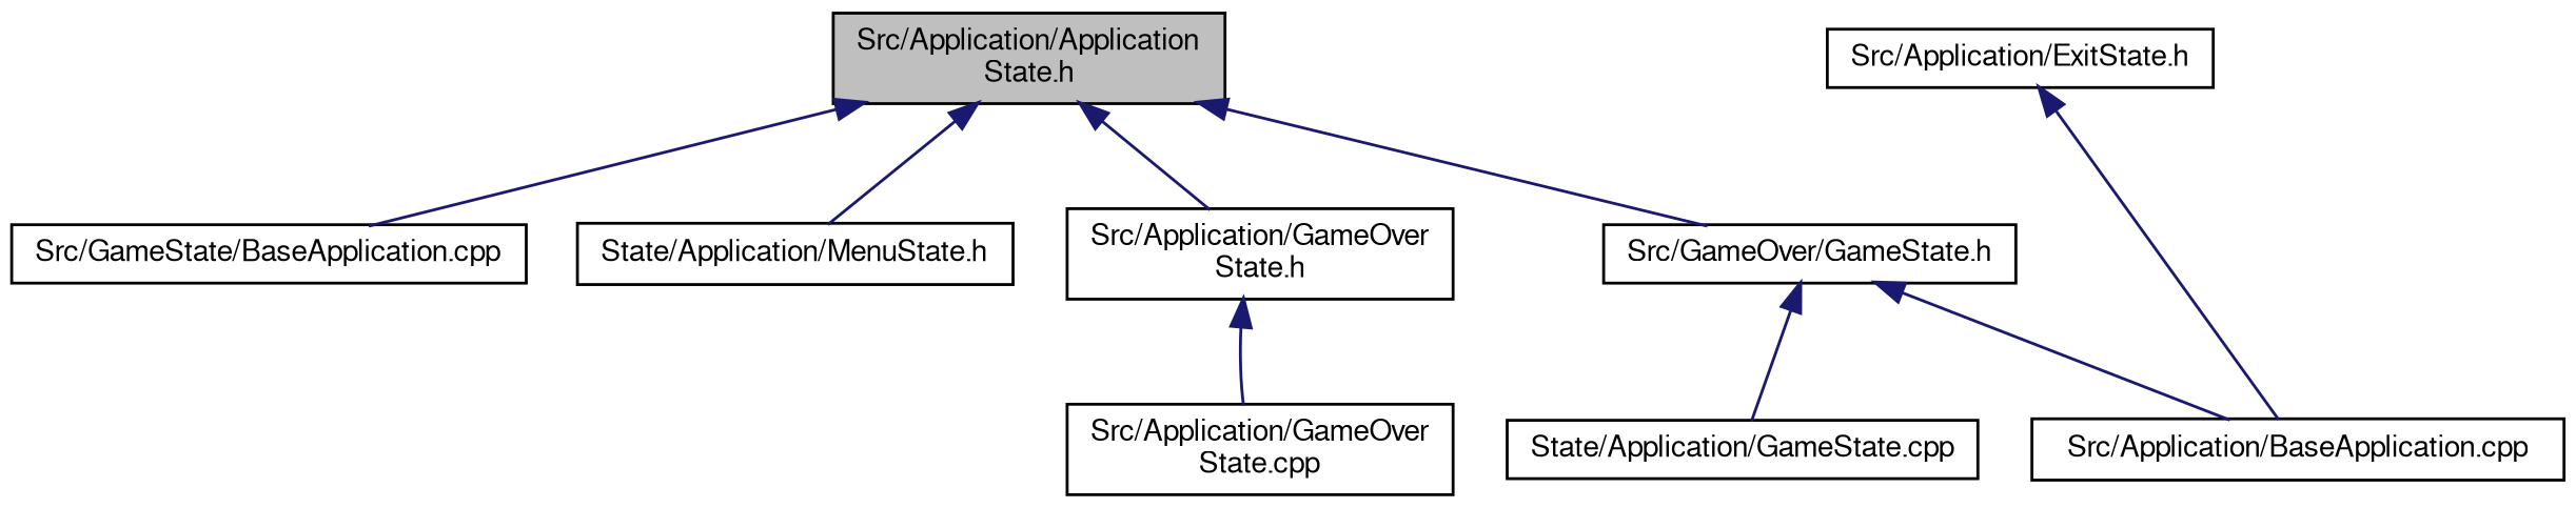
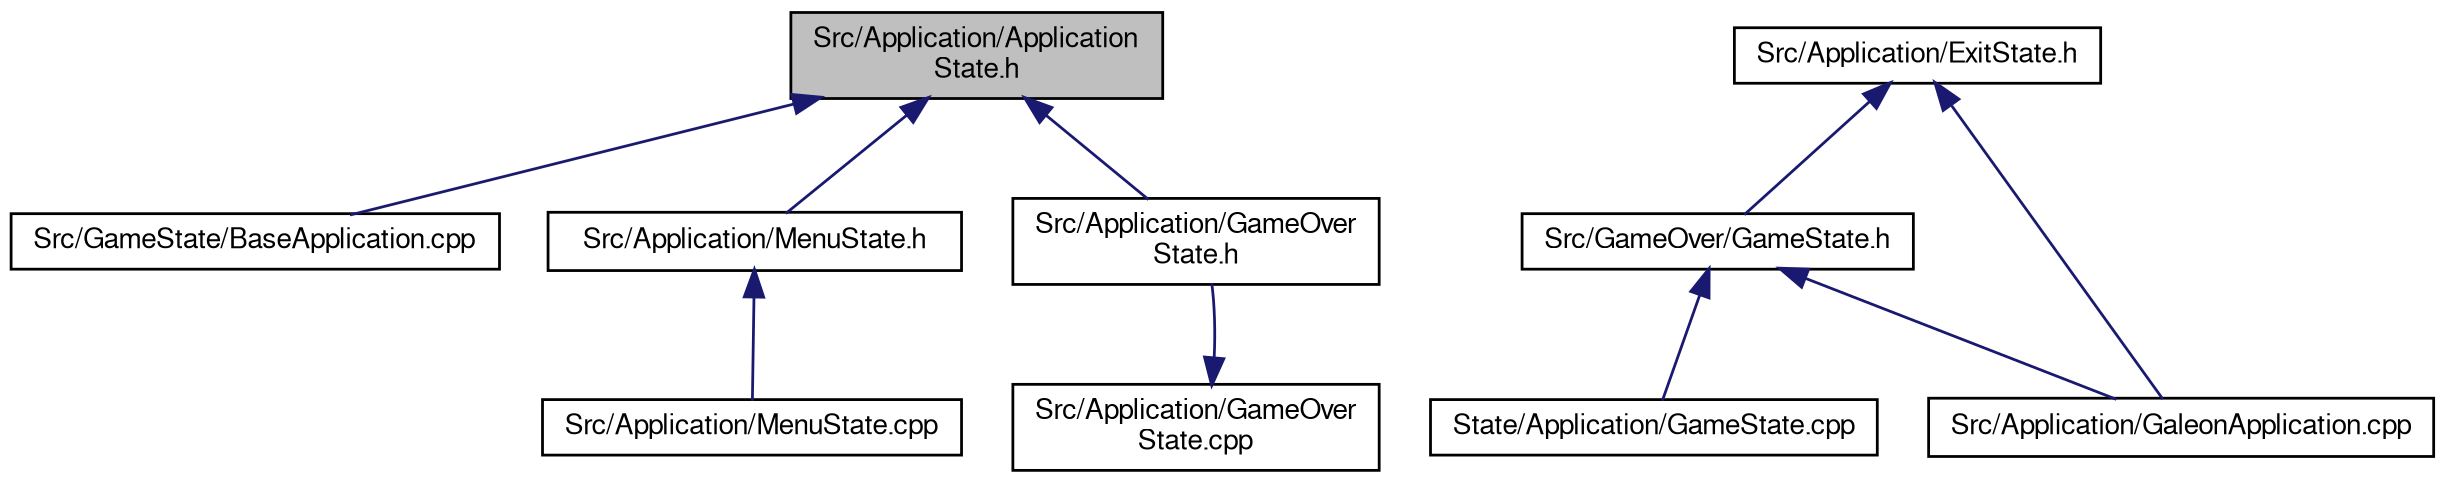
  digraph {
    node [color=black fillcolor=white fontname=FreeSans fontsize=10 shape=record style=filled]
    edge [color=midnightblue dir=back fontname=FreeSans fontsize=10 labelfontname=FreeSans labelfontsize=10 style=solid]
    n1 [fillcolor=grey75 fontcolor=black height=0.2 label="Src/Application/Application\lState.h" width=0.4]
    n2 [height=0.2 label="Src/GameState/BaseApplication.cpp" width=0.4]
-   n3 [height=0.2 label="State/Application/MenuState.h" width=0.4]
+   n3 [height=0.2 label="Src/Application/MenuState.h" width=0.4]
    n4 [height=0.2 label="Src/GameOver/GameState.h" width=0.4]
    n5 [height=0.2 label="Src/Application/GameOver\lState.h" width=0.4]
    n6 [height=0.2 label="Src/Application/ExitState.h" width=0.4]
-   n7 [height=0.2 label="Src/Application/BaseApplication.cpp" width=0.4]
+   n7 [height=0.2 label="Src/Application/GaleonApplication.cpp" width=0.4]
+   n8 [height=0.2 label="Src/Application/MenuState.cpp" width=0.4]
    n9 [height=0.2 label="State/Application/GameState.cpp" width=0.4]
    n10 [height=0.2 label="Src/Application/GameOver\lState.cpp" width=0.4]
    n1 -> n2
    n1 -> n3
-   n1 -> n4
+   n6 -> n4
    n1 -> n5
+   n3 -> n8
    n4 -> n7
    n4 -> n9
-   n5 -> n10
+   n10 -> n5
    n6 -> n7
  }
